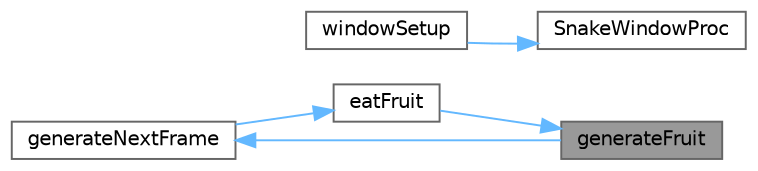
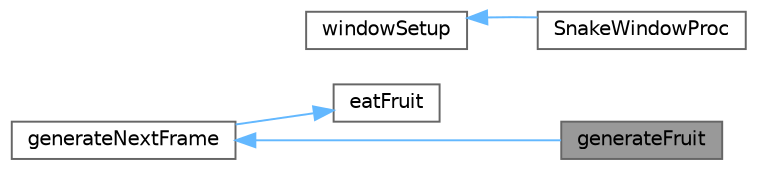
  digraph {
    rankdir=RL
    node [color=grey40 fillcolor=white fontname=Helvetica fontsize=10 shape=box style=filled]
    edge [color=steelblue1 dir=back fontname=Helvetica fontsize=10 labelfontname=Helvetica labelfontsize=10 style=solid]
    n1 [color=gray40 fillcolor=grey60 fontcolor=black height=0.2 label=generateFruit width=0.4]
    n2 [height=0.2 label=eatFruit width=0.4]
    n3 [height=0.2 label=generateNextFrame width=0.4]
    n4 [height=0.2 label=SnakeWindowProc width=0.4]
    n5 [height=0.2 label=windowSetup width=0.4]
-   n1 -> n2
    n2 -> n3
    n3 -> n1
-   n4 -> n5
+   n5 -> n4
  }
